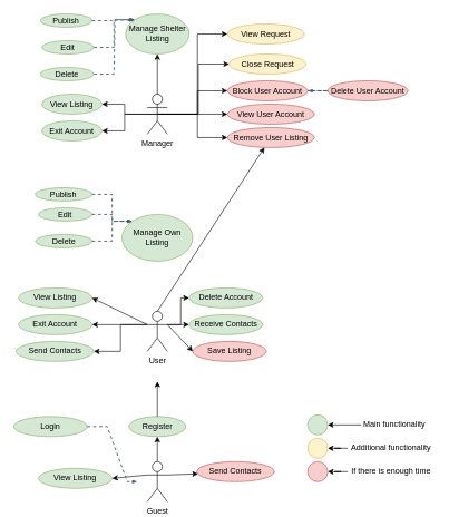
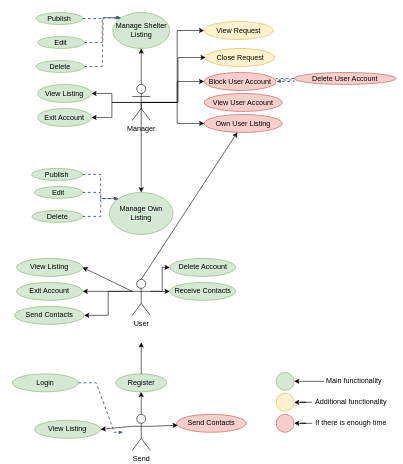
  <mxCell id="0" />
  <mxCell id="1" parent="0" />
- <mxCell id="2" value="Guest" style="shape=umlActor;verticalLabelPosition=bottom;verticalAlign=top;html=1;outlineConnect=0;" parent="1" vertex="1"><mxGeometry x="220" y="690" width="30" height="60" as="geometry" /></mxCell>
- <mxCell id="3" style="edgeStyle=orthogonalEdgeStyle;rounded=0;orthogonalLoop=1;jettySize=auto;html=1;entryX=0;entryY=0.5;entryDx=0;entryDy=0;exitX=0.5;exitY=0.5;exitDx=0;exitDy=0;exitPerimeter=0;" edge="1" parent="1" source="10" target="63"><mxGeometry relative="1" as="geometry"><mxPoint x="280" y="161" as="sourcePoint" /></mxGeometry></mxCell>
+ <mxCell id="2" value="Send" style="shape=umlActor;verticalLabelPosition=bottom;verticalAlign=top;html=1;outlineConnect=0;" parent="1" vertex="1"><mxGeometry x="220" y="690" width="30" height="60" as="geometry" /></mxCell>
+ <mxCell id="3" style="edgeStyle=orthogonalEdgeStyle;rounded=0;orthogonalLoop=1;jettySize=auto;html=1;exitX=0.5;exitY=0.5;exitDx=0;exitDy=0;exitPerimeter=0;" edge="1" parent="1" source="10" target="13"><mxGeometry relative="1" as="geometry"><mxPoint x="280" y="161" as="sourcePoint" /></mxGeometry></mxCell>
  <mxCell id="4" style="edgeStyle=orthogonalEdgeStyle;rounded=0;orthogonalLoop=1;jettySize=auto;html=1;exitX=0.5;exitY=0.5;exitDx=0;exitDy=0;exitPerimeter=0;entryX=0;entryY=0.5;entryDx=0;entryDy=0;" edge="1" parent="1" source="10" target="28"><mxGeometry relative="1" as="geometry" /></mxCell>
  <mxCell id="5" style="edgeStyle=orthogonalEdgeStyle;rounded=0;orthogonalLoop=1;jettySize=auto;html=1;exitX=0.5;exitY=0.5;exitDx=0;exitDy=0;exitPerimeter=0;entryX=0;entryY=0.5;entryDx=0;entryDy=0;" edge="1" parent="1" source="10" target="17"><mxGeometry relative="1" as="geometry" /></mxCell>
  <mxCell id="6" style="edgeStyle=orthogonalEdgeStyle;rounded=0;orthogonalLoop=1;jettySize=auto;html=1;exitX=0.5;exitY=0.5;exitDx=0;exitDy=0;exitPerimeter=0;entryX=0;entryY=0.5;entryDx=0;entryDy=0;" edge="1" parent="1" source="10" target="16"><mxGeometry relative="1" as="geometry" /></mxCell>
  <mxCell id="7" style="edgeStyle=orthogonalEdgeStyle;rounded=0;orthogonalLoop=1;jettySize=auto;html=1;exitX=0.5;exitY=0.5;exitDx=0;exitDy=0;exitPerimeter=0;entryX=0;entryY=0.5;entryDx=0;entryDy=0;" edge="1" parent="1" source="10" target="60"><mxGeometry relative="1" as="geometry" /></mxCell>
  <mxCell id="8" style="edgeStyle=orthogonalEdgeStyle;rounded=0;orthogonalLoop=1;jettySize=auto;html=1;exitX=0.5;exitY=0.5;exitDx=0;exitDy=0;exitPerimeter=0;entryX=1;entryY=0.5;entryDx=0;entryDy=0;" edge="1" parent="1" source="10" target="64"><mxGeometry relative="1" as="geometry" /></mxCell>
  <mxCell id="9" style="edgeStyle=orthogonalEdgeStyle;rounded=0;orthogonalLoop=1;jettySize=auto;html=1;exitX=0.5;exitY=0.5;exitDx=0;exitDy=0;exitPerimeter=0;entryX=1;entryY=0.5;entryDx=0;entryDy=0;" edge="1" parent="1" source="10" target="30"><mxGeometry relative="1" as="geometry" /></mxCell>
  <mxCell id="10" value="Manager" style="shape=umlActor;verticalLabelPosition=bottom;verticalAlign=top;html=1;outlineConnect=0;" parent="1" vertex="1"><mxGeometry x="220" y="140" width="30" height="60" as="geometry" /></mxCell>
  <mxCell id="11" value="Send Contacts" style="ellipse;whiteSpace=wrap;html=1;fillColor=#f8cecc;strokeColor=#b85450;" parent="1" vertex="1"><mxGeometry x="294" y="690" width="116" height="30" as="geometry" /></mxCell>
  <mxCell id="12" value="View Listing" style="ellipse;whiteSpace=wrap;html=1;fillColor=#d5e8d4;strokeColor=#82b366;" parent="1" vertex="1"><mxGeometry x="57.25" y="700" width="110" height="30" as="geometry" /></mxCell>
  <mxCell id="13" value="&lt;div&gt;Manage Own Listing&lt;/div&gt;" style="ellipse;whiteSpace=wrap;html=1;fillColor=#d5e8d4;strokeColor=#82b366;" parent="1" vertex="1"><mxGeometry x="182" y="320" width="106" height="70" as="geometry" /></mxCell>
- <mxCell id="14" value="&lt;p&gt;Save Listing&lt;/p&gt;" style="ellipse;whiteSpace=wrap;html=1;fillColor=#f8cecc;strokeColor=#b85450;" parent="1" vertex="1"><mxGeometry x="288" y="510" width="110" height="30" as="geometry" /></mxCell>
  <mxCell id="15" value="View Listing" style="ellipse;whiteSpace=wrap;html=1;fillColor=#d5e8d4;strokeColor=#82b366;" parent="1" vertex="1"><mxGeometry x="27.25" y="430" width="110" height="30" as="geometry" /></mxCell>
  <mxCell id="16" value="Close Request" style="ellipse;whiteSpace=wrap;html=1;fillColor=#fff2cc;strokeColor=#d6b656;" parent="1" vertex="1"><mxGeometry x="342.5" y="80" width="115" height="30" as="geometry" /></mxCell>
- <mxCell id="17" value="Remove User Listing" style="ellipse;whiteSpace=wrap;html=1;fillColor=#f8cecc;strokeColor=#b85450;" parent="1" vertex="1"><mxGeometry x="340" y="190" width="130" height="30" as="geometry" /></mxCell>
+ <mxCell id="17" value="Own User Listing" style="ellipse;whiteSpace=wrap;html=1;fillColor=#f8cecc;strokeColor=#b85450;" parent="1" vertex="1"><mxGeometry x="340" y="190" width="130" height="30" as="geometry" /></mxCell>
  <mxCell id="18" value="" style="endArrow=classic;html=1;rounded=0;entryX=0.017;entryY=0.609;entryDx=0;entryDy=0;entryPerimeter=0;exitX=1;exitY=0.333;exitDx=0;exitDy=0;exitPerimeter=0;" parent="1" source="2" target="11" edge="1"><mxGeometry width="50" height="50" relative="1" as="geometry"><mxPoint x="270" y="510" as="sourcePoint" /><mxPoint x="430" y="460" as="targetPoint" /></mxGeometry></mxCell>
  <mxCell id="19" value="" style="endArrow=classic;html=1;rounded=0;exitX=0;exitY=0.333;exitDx=0;exitDy=0;exitPerimeter=0;entryX=1;entryY=0.5;entryDx=0;entryDy=0;" parent="1" source="2" target="12" edge="1"><mxGeometry width="50" height="50" relative="1" as="geometry"><mxPoint x="260" y="520" as="sourcePoint" /><mxPoint x="200" y="710" as="targetPoint" /></mxGeometry></mxCell>
  <mxCell id="20" value="" style="endArrow=classic;html=1;rounded=0;exitX=0.5;exitY=0;exitDx=0;exitDy=0;exitPerimeter=0;" parent="1" source="50" target="17" edge="1"><mxGeometry width="50" height="50" relative="1" as="geometry"><mxPoint x="270" y="280" as="sourcePoint" /><mxPoint x="370" y="160" as="targetPoint" /></mxGeometry></mxCell>
- <mxCell id="21" value="" style="endArrow=classic;html=1;rounded=0;entryX=0;entryY=0.5;entryDx=0;entryDy=0;exitX=1;exitY=0.333;exitDx=0;exitDy=0;exitPerimeter=0;" parent="1" source="50" target="14" edge="1"><mxGeometry width="50" height="50" relative="1" as="geometry"><mxPoint x="430" y="460" as="sourcePoint" /><mxPoint x="370" y="260" as="targetPoint" /></mxGeometry></mxCell>
  <mxCell id="22" value="" style="endArrow=classic;html=1;rounded=0;entryX=1;entryY=0.5;entryDx=0;entryDy=0;exitX=0;exitY=0.333;exitDx=0;exitDy=0;exitPerimeter=0;" parent="1" source="50" target="15" edge="1"><mxGeometry width="50" height="50" relative="1" as="geometry"><mxPoint x="270" y="270" as="sourcePoint" /><mxPoint x="310" y="170" as="targetPoint" /></mxGeometry></mxCell>
  <mxCell id="23" value="" style="ellipse;whiteSpace=wrap;html=1;fillColor=#d5e8d4;strokeColor=#82b366;" parent="1" vertex="1"><mxGeometry x="460" y="620" width="30" height="30" as="geometry" /></mxCell>
  <mxCell id="24" style="edgeStyle=orthogonalEdgeStyle;rounded=0;orthogonalLoop=1;jettySize=auto;html=1;entryX=1;entryY=0.5;entryDx=0;entryDy=0;" parent="1" source="25" target="56" edge="1"><mxGeometry relative="1" as="geometry" /></mxCell>
  <mxCell id="25" value="&lt;p&gt;Additional functionality&lt;/p&gt;" style="text;html=1;align=center;verticalAlign=middle;whiteSpace=wrap;rounded=0;" parent="1" vertex="1"><mxGeometry x="520" y="655" width="130" height="30" as="geometry" /></mxCell>
  <mxCell id="26" style="edgeStyle=orthogonalEdgeStyle;rounded=0;orthogonalLoop=1;jettySize=auto;html=1;entryX=1;entryY=0.5;entryDx=0;entryDy=0;" parent="1" source="27" target="57" edge="1"><mxGeometry relative="1" as="geometry" /></mxCell>
  <mxCell id="27" value="&lt;p&gt;If there is enough time&lt;/p&gt;" style="text;html=1;align=center;verticalAlign=middle;whiteSpace=wrap;rounded=0;" parent="1" vertex="1"><mxGeometry x="520" y="690" width="130" height="30" as="geometry" /></mxCell>
  <mxCell id="28" value="Block User Account" style="ellipse;whiteSpace=wrap;html=1;fillColor=#f8cecc;strokeColor=#b85450;" parent="1" vertex="1"><mxGeometry x="340" y="120" width="120" height="30" as="geometry" /></mxCell>
  <mxCell id="29" value="Publish" style="ellipse;whiteSpace=wrap;html=1;fillColor=#d5e8d4;strokeColor=#82b366;" parent="1" vertex="1"><mxGeometry x="60" y="20" width="77.25" height="20" as="geometry" /></mxCell>
  <mxCell id="30" value="View Listing" style="ellipse;whiteSpace=wrap;html=1;fillColor=#d5e8d4;strokeColor=#82b366;" parent="1" vertex="1"><mxGeometry x="62.25" y="140" width="89.75" height="30" as="geometry" /></mxCell>
  <mxCell id="31" value="Edit" style="ellipse;whiteSpace=wrap;html=1;fillColor=#d5e8d4;strokeColor=#82b366;" parent="1" vertex="1"><mxGeometry x="62.25" y="60" width="77.75" height="20" as="geometry" /></mxCell>
  <mxCell id="32" value="Delete" style="ellipse;whiteSpace=wrap;html=1;fillColor=#d5e8d4;strokeColor=#82b366;" parent="1" vertex="1"><mxGeometry x="60" y="100" width="80" height="20" as="geometry" /></mxCell>
  <mxCell id="33" value="&lt;div&gt;Manage Shelter Listing&lt;/div&gt;" style="ellipse;whiteSpace=wrap;html=1;fillColor=#d5e8d4;strokeColor=#82b366;" parent="1" vertex="1"><mxGeometry x="187.5" y="20" width="95" height="60" as="geometry" /></mxCell>
  <mxCell id="34" value="" style="endArrow=classic;html=1;rounded=0;exitX=0.5;exitY=0;exitDx=0;exitDy=0;exitPerimeter=0;entryX=0.5;entryY=1;entryDx=0;entryDy=0;" parent="1" source="10" target="33" edge="1"><mxGeometry width="50" height="50" relative="1" as="geometry"><mxPoint x="280" y="-120" as="sourcePoint" /><mxPoint x="247" y="70" as="targetPoint" /></mxGeometry></mxCell>
  <mxCell id="35" value="Publish" style="ellipse;whiteSpace=wrap;html=1;fillColor=#d5e8d4;strokeColor=#82b366;" parent="1" vertex="1"><mxGeometry x="52.25" y="280" width="85" height="20" as="geometry" /></mxCell>
  <mxCell id="36" value="Edit" style="ellipse;whiteSpace=wrap;html=1;fillColor=#d5e8d4;strokeColor=#82b366;" parent="1" vertex="1"><mxGeometry x="57.25" y="310" width="80" height="20" as="geometry" /></mxCell>
  <mxCell id="37" value="Delete" style="ellipse;whiteSpace=wrap;html=1;fillColor=#d5e8d4;strokeColor=#82b366;" parent="1" vertex="1"><mxGeometry x="52.75" y="350" width="84.5" height="20" as="geometry" /></mxCell>
  <mxCell id="38" value="" style="endArrow=classic;html=1;rounded=0;entryX=0.5;entryY=1;entryDx=0;entryDy=0;exitX=0.5;exitY=0;exitDx=0;exitDy=0;exitPerimeter=0;" parent="1" source="2" target="39" edge="1"><mxGeometry width="50" height="50" relative="1" as="geometry"><mxPoint x="245" y="540" as="sourcePoint" /><mxPoint x="244.5" y="400" as="targetPoint" /></mxGeometry></mxCell>
  <mxCell id="39" value="Register" style="ellipse;whiteSpace=wrap;html=1;fillColor=#d5e8d4;strokeColor=#82b366;" parent="1" vertex="1"><mxGeometry x="192.5" y="622.5" width="85" height="30" as="geometry" /></mxCell>
  <mxCell id="40" value="" style="endArrow=blockThin;html=1;strokeColor=#475e75;bendable=1;rounded=0;endFill=1;endSize=4;edgeStyle=entityRelationEdgeStyle;startArrow=none;startFill=0;startSize=4;jumpStyle=none;jumpSize=0;targetPerimeterSpacing=15;dashed=1;strokeWidth=1.5;exitX=1;exitY=0.5;exitDx=0;exitDy=0;entryX=0;entryY=0;entryDx=0;entryDy=0;" parent="1" source="29" target="33" edge="1"><mxGeometry width="50" height="50" relative="1" as="geometry"><mxPoint x="583.5" y="-240" as="sourcePoint" /><mxPoint x="524" y="-155" as="targetPoint" /></mxGeometry></mxCell>
  <mxCell id="41" value="" style="endArrow=blockThin;html=1;strokeColor=#475e75;bendable=1;rounded=0;endFill=1;endSize=4;edgeStyle=entityRelationEdgeStyle;startArrow=none;startFill=0;startSize=4;jumpStyle=none;jumpSize=0;targetPerimeterSpacing=15;dashed=1;strokeWidth=1.5;exitX=1;exitY=0.5;exitDx=0;exitDy=0;" parent="1" source="31" edge="1"><mxGeometry width="50" height="50" relative="1" as="geometry"><mxPoint x="626" y="-102.5" as="sourcePoint" /><mxPoint x="200" y="29" as="targetPoint" /></mxGeometry></mxCell>
  <mxCell id="42" value="" style="endArrow=blockThin;html=1;strokeColor=#475e75;bendable=1;rounded=0;endFill=1;endSize=4;edgeStyle=entityRelationEdgeStyle;startArrow=none;startFill=0;startSize=4;jumpStyle=none;jumpSize=0;targetPerimeterSpacing=15;dashed=1;strokeWidth=1.5;exitX=1;exitY=0.5;exitDx=0;exitDy=0;entryX=0;entryY=0;entryDx=0;entryDy=0;" parent="1" source="32" target="33" edge="1"><mxGeometry width="50" height="50" relative="1" as="geometry"><mxPoint x="806" y="-190" as="sourcePoint" /><mxPoint x="926" y="-190" as="targetPoint" /></mxGeometry></mxCell>
  <mxCell id="43" style="edgeStyle=orthogonalEdgeStyle;rounded=0;orthogonalLoop=1;jettySize=auto;html=1;entryX=1;entryY=0.5;entryDx=0;entryDy=0;" parent="1" source="44" target="23" edge="1"><mxGeometry relative="1" as="geometry" /></mxCell>
  <mxCell id="44" value="&lt;p&gt;Main functionality&lt;/p&gt;" style="text;html=1;align=center;verticalAlign=middle;whiteSpace=wrap;rounded=0;" parent="1" vertex="1"><mxGeometry x="540" y="622.5" width="100" height="25" as="geometry" /></mxCell>
  <mxCell id="45" value="" style="endArrow=classic;html=1;rounded=0;exitX=0.5;exitY=0;exitDx=0;exitDy=0;" parent="1" source="39" edge="1"><mxGeometry width="50" height="50" relative="1" as="geometry"><mxPoint x="235" y="690" as="sourcePoint" /><mxPoint x="235" y="570" as="targetPoint" /><Array as="points" /></mxGeometry></mxCell>
  <mxCell id="46" style="edgeStyle=orthogonalEdgeStyle;rounded=0;orthogonalLoop=1;jettySize=auto;html=1;exitX=0;exitY=0.333;exitDx=0;exitDy=0;exitPerimeter=0;entryX=1;entryY=0.5;entryDx=0;entryDy=0;" parent="1" source="50" target="54" edge="1"><mxGeometry relative="1" as="geometry"><Array as="points"><mxPoint x="140" y="485" /></Array></mxGeometry></mxCell>
  <mxCell id="47" style="edgeStyle=orthogonalEdgeStyle;rounded=0;orthogonalLoop=1;jettySize=auto;html=1;exitX=0;exitY=0.333;exitDx=0;exitDy=0;exitPerimeter=0;entryX=1;entryY=0.5;entryDx=0;entryDy=0;" parent="1" source="50" target="58" edge="1"><mxGeometry relative="1" as="geometry" /></mxCell>
  <mxCell id="48" style="edgeStyle=orthogonalEdgeStyle;rounded=0;orthogonalLoop=1;jettySize=auto;html=1;exitX=1;exitY=0.333;exitDx=0;exitDy=0;exitPerimeter=0;entryX=0;entryY=0.5;entryDx=0;entryDy=0;" parent="1" source="50" target="59" edge="1"><mxGeometry relative="1" as="geometry" /></mxCell>
  <mxCell id="49" style="edgeStyle=orthogonalEdgeStyle;rounded=0;orthogonalLoop=1;jettySize=auto;html=1;exitX=1;exitY=0.333;exitDx=0;exitDy=0;exitPerimeter=0;entryX=0;entryY=0.5;entryDx=0;entryDy=0;" parent="1" source="50" target="62" edge="1"><mxGeometry relative="1" as="geometry" /></mxCell>
  <mxCell id="50" value="User" style="shape=umlActor;verticalLabelPosition=bottom;verticalAlign=top;html=1;outlineConnect=0;" parent="1" vertex="1"><mxGeometry x="220" y="465" width="30" height="60" as="geometry" /></mxCell>
  <mxCell id="51" value="" style="endArrow=blockThin;html=1;strokeColor=#475e75;bendable=1;rounded=0;endFill=1;endSize=4;edgeStyle=entityRelationEdgeStyle;startArrow=none;startFill=0;startSize=4;jumpStyle=none;jumpSize=0;targetPerimeterSpacing=15;dashed=1;strokeWidth=1.5;exitX=1;exitY=0.5;exitDx=0;exitDy=0;entryX=0;entryY=0;entryDx=0;entryDy=0;" parent="1" source="36" target="13" edge="1"><mxGeometry width="50" height="50" relative="1" as="geometry"><mxPoint x="290" y="400" as="sourcePoint" /><mxPoint x="410" y="400" as="targetPoint" /></mxGeometry></mxCell>
  <mxCell id="52" value="" style="endArrow=blockThin;html=1;strokeColor=#475e75;bendable=1;rounded=0;endFill=1;endSize=4;edgeStyle=entityRelationEdgeStyle;startArrow=none;startFill=0;startSize=4;jumpStyle=none;jumpSize=0;targetPerimeterSpacing=15;dashed=1;strokeWidth=1.5;exitX=1;exitY=0.5;exitDx=0;exitDy=0;entryX=0;entryY=0;entryDx=0;entryDy=0;" parent="1" source="37" target="13" edge="1"><mxGeometry width="50" height="50" relative="1" as="geometry"><mxPoint x="290" y="400" as="sourcePoint" /><mxPoint x="410" y="400" as="targetPoint" /></mxGeometry></mxCell>
  <mxCell id="53" value="" style="endArrow=blockThin;html=1;strokeColor=#475e75;bendable=1;rounded=0;endFill=1;endSize=4;edgeStyle=entityRelationEdgeStyle;startArrow=none;startFill=0;startSize=4;jumpStyle=none;jumpSize=0;targetPerimeterSpacing=15;dashed=1;strokeWidth=1.5;exitX=1;exitY=0.5;exitDx=0;exitDy=0;entryX=0;entryY=0;entryDx=0;entryDy=0;" parent="1" source="35" target="13" edge="1"><mxGeometry width="50" height="50" relative="1" as="geometry"><mxPoint x="290" y="400" as="sourcePoint" /><mxPoint x="410" y="400" as="targetPoint" /></mxGeometry></mxCell>
  <mxCell id="54" value="Exit Account" style="ellipse;whiteSpace=wrap;html=1;fillColor=#d5e8d4;strokeColor=#82b366;" parent="1" vertex="1"><mxGeometry x="27.25" y="470" width="110" height="30" as="geometry" /></mxCell>
  <mxCell id="55" value="Login" style="ellipse;whiteSpace=wrap;html=1;fillColor=#d5e8d4;strokeColor=#82b366;" parent="1" vertex="1"><mxGeometry x="20" y="622.5" width="110" height="30" as="geometry" /></mxCell>
  <mxCell id="56" value="" style="ellipse;whiteSpace=wrap;html=1;fillColor=#fff2cc;strokeColor=#d6b656;" parent="1" vertex="1"><mxGeometry x="460" y="655" width="30" height="30" as="geometry" /></mxCell>
  <mxCell id="57" value="" style="ellipse;whiteSpace=wrap;html=1;fillColor=#f8cecc;strokeColor=#b85450;" parent="1" vertex="1"><mxGeometry x="460" y="690" width="30" height="30" as="geometry" /></mxCell>
  <mxCell id="58" value="Send Contacts" style="ellipse;whiteSpace=wrap;html=1;fillColor=#d5e8d4;strokeColor=#82b366;" parent="1" vertex="1"><mxGeometry x="23.75" y="510" width="116" height="30" as="geometry" /></mxCell>
  <mxCell id="59" value="Receive Contacts" style="ellipse;whiteSpace=wrap;html=1;fillColor=#d5e8d4;strokeColor=#82b366;" parent="1" vertex="1"><mxGeometry x="282.5" y="470" width="110" height="30" as="geometry" /></mxCell>
  <mxCell id="60" value="&lt;div&gt;View Request&lt;/div&gt;" style="ellipse;whiteSpace=wrap;html=1;fillColor=#fff2cc;strokeColor=#d6b656;" parent="1" vertex="1"><mxGeometry x="340" y="35" width="115" height="30" as="geometry" /></mxCell>
  <mxCell id="61" value="" style="endArrow=blockThin;html=1;strokeColor=#475e75;bendable=1;rounded=0;endFill=1;endSize=4;edgeStyle=entityRelationEdgeStyle;startArrow=none;startFill=0;startSize=4;jumpStyle=none;jumpSize=0;targetPerimeterSpacing=15;dashed=1;strokeWidth=1.5;exitX=1;exitY=0.5;exitDx=0;exitDy=0;" parent="1" source="55" target="2" edge="1"><mxGeometry width="50" height="50" relative="1" as="geometry"><mxPoint x="250" y="640" as="sourcePoint" /><mxPoint x="370" y="640" as="targetPoint" /></mxGeometry></mxCell>
  <mxCell id="62" value="Delete Account" style="ellipse;whiteSpace=wrap;html=1;fillColor=#d5e8d4;strokeColor=#82b366;" parent="1" vertex="1"><mxGeometry x="282.5" y="430" width="110" height="30" as="geometry" /></mxCell>
  <mxCell id="63" value="View User Account" style="ellipse;whiteSpace=wrap;html=1;fillColor=#f8cecc;strokeColor=#b85450;" parent="1" vertex="1"><mxGeometry x="340" y="155" width="130" height="30" as="geometry" /></mxCell>
  <mxCell id="64" value="Exit Account" style="ellipse;whiteSpace=wrap;html=1;fillColor=#d5e8d4;strokeColor=#82b366;" vertex="1" parent="1"><mxGeometry x="62.25" y="180" width="89.75" height="30" as="geometry" /></mxCell>
- <mxCell id="65" value="Delete User Account" style="ellipse;whiteSpace=wrap;html=1;fillColor=#f8cecc;strokeColor=#b85450;" vertex="1" parent="1"><mxGeometry x="490" y="120" width="120" height="30" as="geometry" /></mxCell>
+ <mxCell id="65" value="Delete User Account" style="ellipse;whiteSpace=wrap;html=1;fillColor=#f8cecc;strokeColor=#b85450;" vertex="1" parent="1"><mxGeometry x="490" y="120" width="170" height="20" as="geometry" /></mxCell>
  <mxCell id="66" value="" style="endArrow=blockThin;html=1;strokeColor=#475e75;bendable=1;rounded=0;endFill=1;endSize=4;edgeStyle=entityRelationEdgeStyle;startArrow=none;startFill=0;startSize=4;jumpStyle=none;jumpSize=0;targetPerimeterSpacing=15;dashed=1;strokeWidth=1.5;entryX=1;entryY=0.5;entryDx=0;entryDy=0;exitX=0;exitY=0.5;exitDx=0;exitDy=0;" edge="1" parent="1" source="65" target="28"><mxGeometry width="50" height="50" relative="1" as="geometry"><mxPoint x="250" y="260" as="sourcePoint" /><mxPoint x="370" y="260" as="targetPoint" /></mxGeometry></mxCell>
